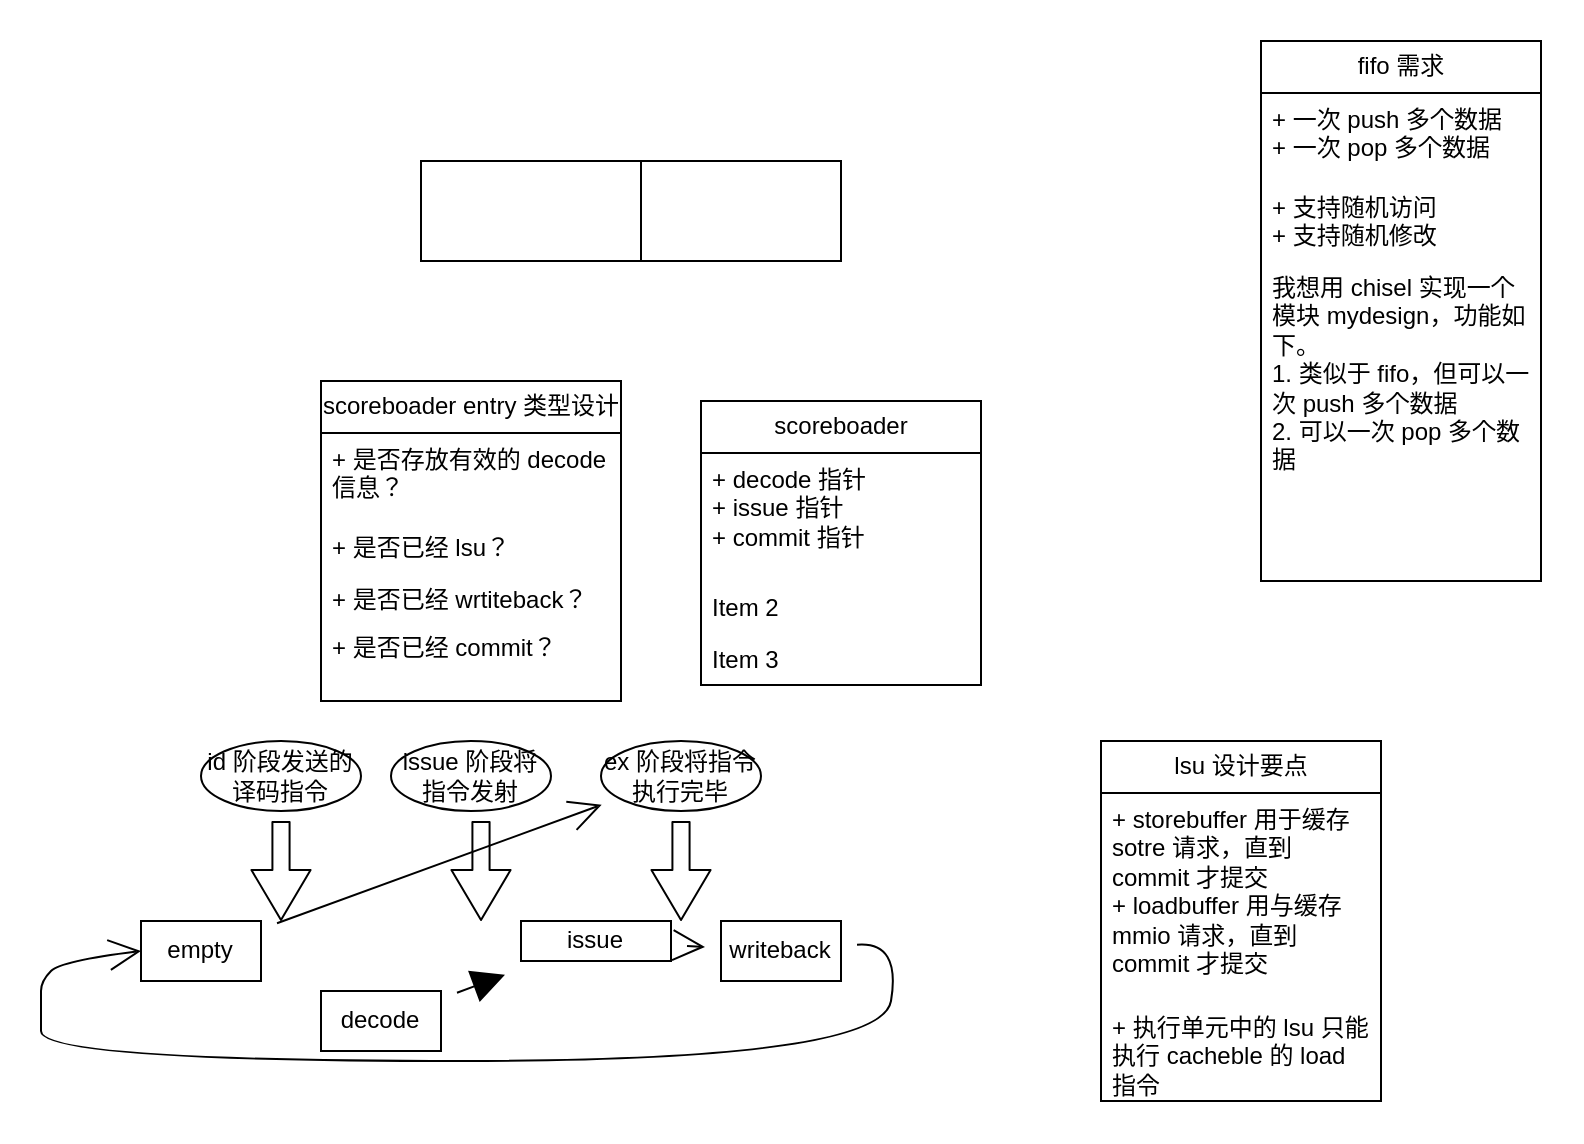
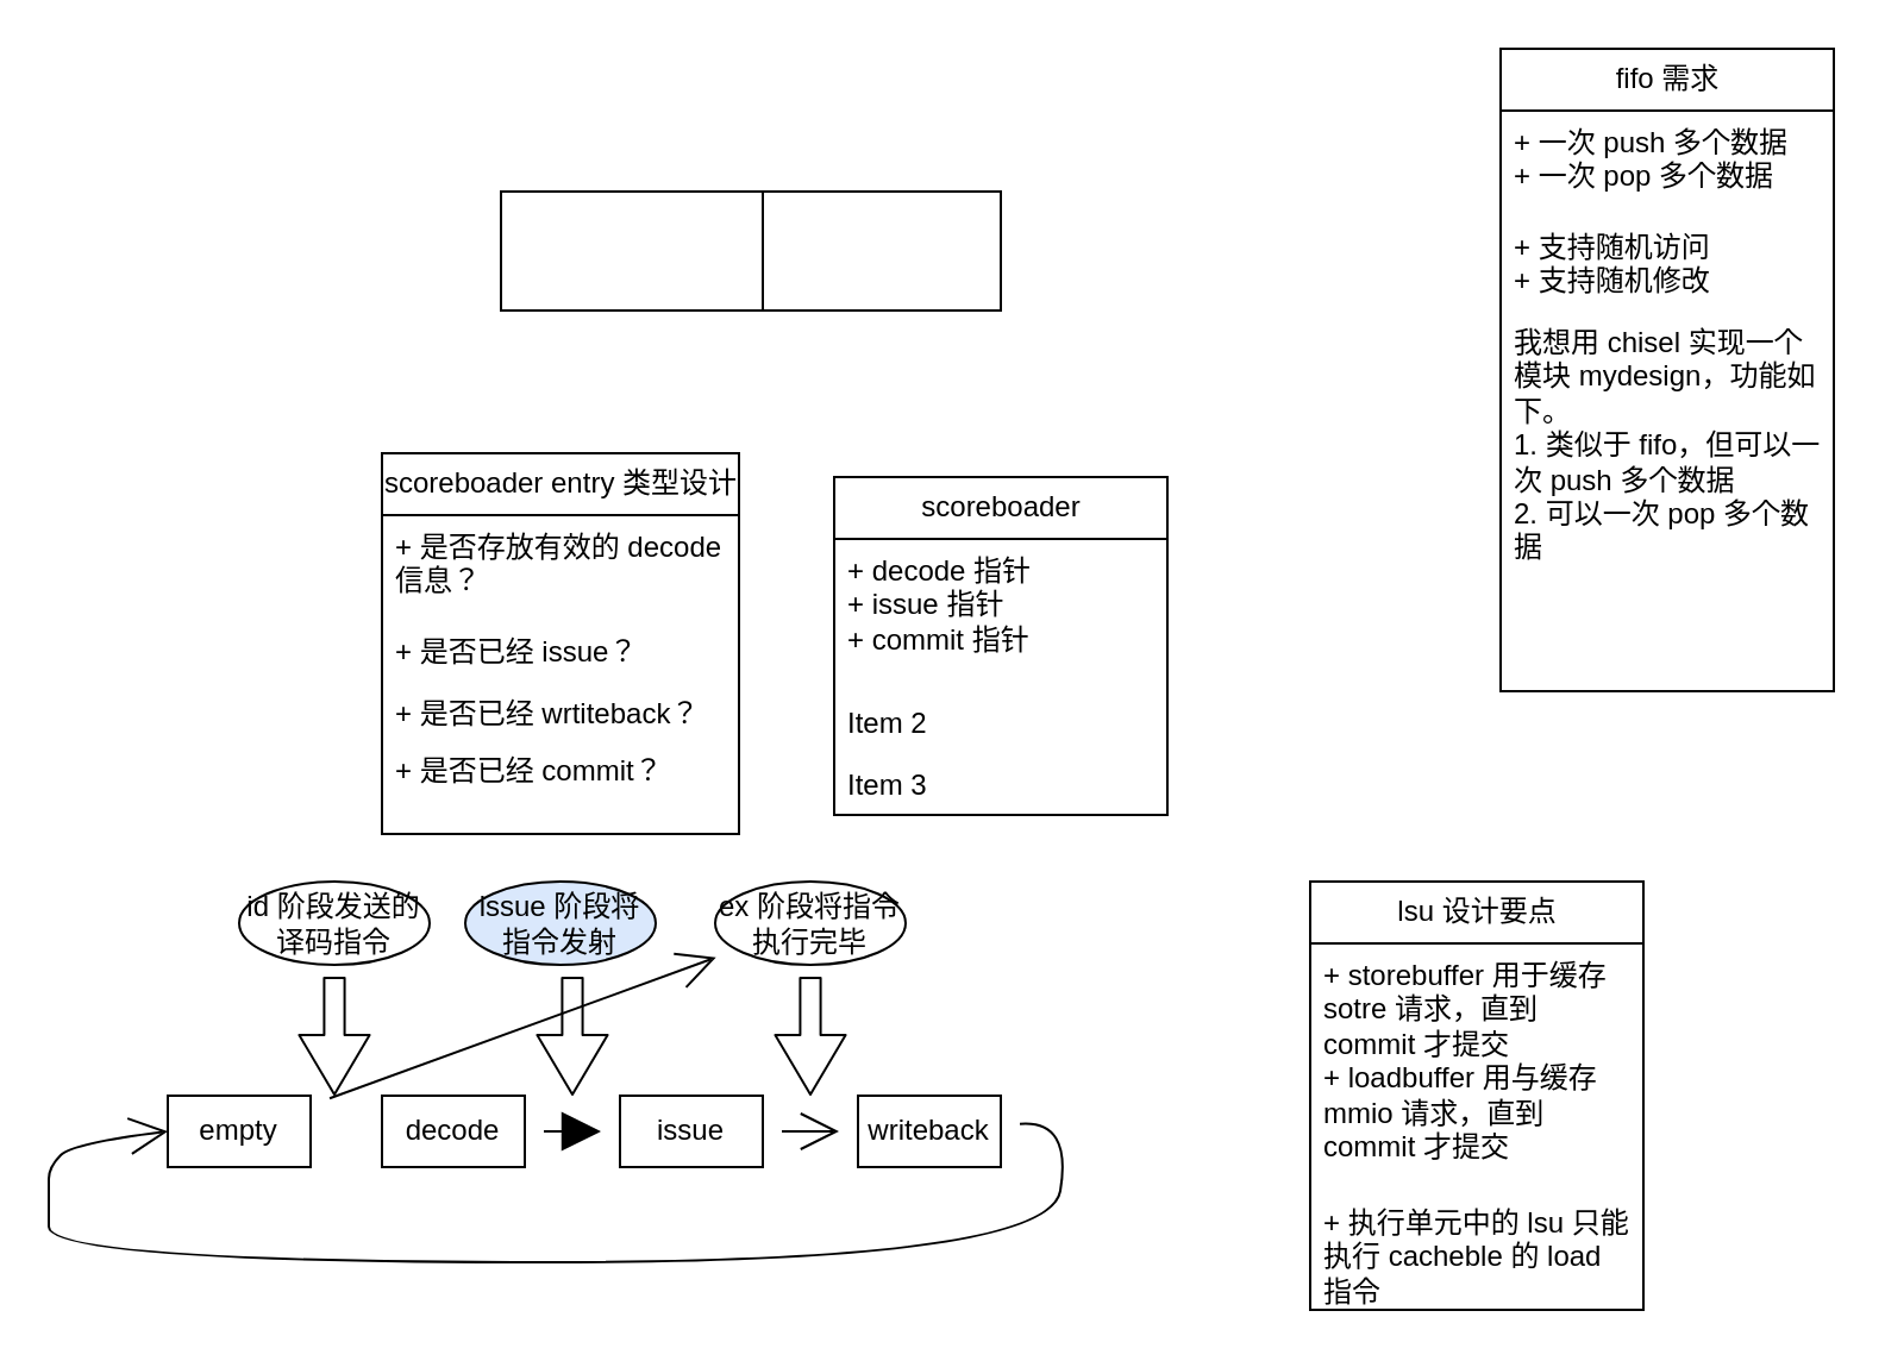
  <mxCell id="0" />
  <mxCell id="1" parent="0" />
  <mxCell id="2" value="fifo 需求" style="swimlane;fontStyle=0;childLayout=stackLayout;horizontal=1;startSize=26;fillColor=none;horizontalStack=0;resizeParent=1;resizeParentMax=0;resizeLast=0;collapsible=1;marginBottom=0;html=1;" parent="1" vertex="1"><mxGeometry x="630" y="20" width="140" height="270" as="geometry" /></mxCell>
  <mxCell id="3" value="+ 一次 push 多个数据&lt;br&gt;+ 一次 pop 多个数据&lt;br&gt;&amp;nbsp;" style="text;strokeColor=none;fillColor=none;align=left;verticalAlign=top;spacingLeft=4;spacingRight=4;overflow=hidden;rotatable=0;points=[[0,0.5],[1,0.5]];portConstraint=eastwest;whiteSpace=wrap;html=1;" parent="2" vertex="1"><mxGeometry y="26" width="140" height="44" as="geometry" /></mxCell>
  <mxCell id="4" value="+ 支持随机访问&lt;br&gt;+ 支持随机修改" style="text;strokeColor=none;fillColor=none;align=left;verticalAlign=top;spacingLeft=4;spacingRight=4;overflow=hidden;rotatable=0;points=[[0,0.5],[1,0.5]];portConstraint=eastwest;whiteSpace=wrap;html=1;" parent="2" vertex="1"><mxGeometry y="70" width="140" height="40" as="geometry" /></mxCell>
  <mxCell id="5" value="我想用 chisel 实现一个模块 mydesign，功能如下。&lt;br&gt;1. 类似于 fifo，但可以一次 push 多个数据&lt;br&gt;2. 可以一次 pop 多个数据" style="text;strokeColor=none;fillColor=none;align=left;verticalAlign=top;spacingLeft=4;spacingRight=4;overflow=hidden;rotatable=0;points=[[0,0.5],[1,0.5]];portConstraint=eastwest;whiteSpace=wrap;html=1;" parent="2" vertex="1"><mxGeometry y="110" width="140" height="160" as="geometry" /></mxCell>
  <mxCell id="6" value="" style="rounded=0;whiteSpace=wrap;html=1;" vertex="1" parent="1"><mxGeometry x="210" y="80" width="110" height="50" as="geometry" /></mxCell>
  <mxCell id="7" value="" style="rounded=0;whiteSpace=wrap;html=1;" vertex="1" parent="1"><mxGeometry x="320" y="80" width="100" height="50" as="geometry" /></mxCell>
  <mxCell id="8" value="scoreboader" style="swimlane;fontStyle=0;childLayout=stackLayout;horizontal=1;startSize=26;fillColor=none;horizontalStack=0;resizeParent=1;resizeParentMax=0;resizeLast=0;collapsible=1;marginBottom=0;html=1;" vertex="1" parent="1"><mxGeometry x="350" y="200" width="140" height="142" as="geometry" /></mxCell>
  <mxCell id="9" value="+ decode 指针&lt;br&gt;+ issue 指针&lt;br&gt;+ commit 指针&amp;nbsp;" style="text;strokeColor=none;fillColor=none;align=left;verticalAlign=top;spacingLeft=4;spacingRight=4;overflow=hidden;rotatable=0;points=[[0,0.5],[1,0.5]];portConstraint=eastwest;whiteSpace=wrap;html=1;" vertex="1" parent="8"><mxGeometry y="26" width="140" height="64" as="geometry" /></mxCell>
  <mxCell id="10" value="Item 2" style="text;strokeColor=none;fillColor=none;align=left;verticalAlign=top;spacingLeft=4;spacingRight=4;overflow=hidden;rotatable=0;points=[[0,0.5],[1,0.5]];portConstraint=eastwest;whiteSpace=wrap;html=1;" vertex="1" parent="8"><mxGeometry y="90" width="140" height="26" as="geometry" /></mxCell>
  <mxCell id="11" value="Item 3" style="text;strokeColor=none;fillColor=none;align=left;verticalAlign=top;spacingLeft=4;spacingRight=4;overflow=hidden;rotatable=0;points=[[0,0.5],[1,0.5]];portConstraint=eastwest;whiteSpace=wrap;html=1;" vertex="1" parent="8"><mxGeometry y="116" width="140" height="26" as="geometry" /></mxCell>
  <mxCell id="12" value="scoreboader entry 类型设计" style="swimlane;fontStyle=0;childLayout=stackLayout;horizontal=1;startSize=26;fillColor=none;horizontalStack=0;resizeParent=1;resizeParentMax=0;resizeLast=0;collapsible=1;marginBottom=0;html=1;" vertex="1" parent="1"><mxGeometry x="160" y="190" width="150" height="160" as="geometry" /></mxCell>
  <mxCell id="13" value="+ 是否存放有效的 decode 信息？" style="text;strokeColor=none;fillColor=none;align=left;verticalAlign=top;spacingLeft=4;spacingRight=4;overflow=hidden;rotatable=0;points=[[0,0.5],[1,0.5]];portConstraint=eastwest;whiteSpace=wrap;html=1;" vertex="1" parent="12"><mxGeometry y="26" width="150" height="44" as="geometry" /></mxCell>
- <mxCell id="14" value="+ 是否已经 lsu？" style="text;strokeColor=none;fillColor=none;align=left;verticalAlign=top;spacingLeft=4;spacingRight=4;overflow=hidden;rotatable=0;points=[[0,0.5],[1,0.5]];portConstraint=eastwest;whiteSpace=wrap;html=1;" vertex="1" parent="12"><mxGeometry y="70" width="150" height="26" as="geometry" /></mxCell>
+ <mxCell id="14" value="+ 是否已经 issue？" style="text;strokeColor=none;fillColor=none;align=left;verticalAlign=top;spacingLeft=4;spacingRight=4;overflow=hidden;rotatable=0;points=[[0,0.5],[1,0.5]];portConstraint=eastwest;whiteSpace=wrap;html=1;" vertex="1" parent="12"><mxGeometry y="70" width="150" height="26" as="geometry" /></mxCell>
  <mxCell id="15" value="+ 是否已经 wrtiteback？&lt;br&gt;" style="text;strokeColor=none;fillColor=none;align=left;verticalAlign=top;spacingLeft=4;spacingRight=4;overflow=hidden;rotatable=0;points=[[0,0.5],[1,0.5]];portConstraint=eastwest;whiteSpace=wrap;html=1;" vertex="1" parent="12"><mxGeometry y="96" width="150" height="24" as="geometry" /></mxCell>
  <mxCell id="16" value="+ 是否已经 commit？" style="text;strokeColor=none;fillColor=none;align=left;verticalAlign=top;spacingLeft=4;spacingRight=4;overflow=hidden;rotatable=0;points=[[0,0.5],[1,0.5]];portConstraint=eastwest;whiteSpace=wrap;html=1;" vertex="1" parent="12"><mxGeometry y="120" width="150" height="40" as="geometry" /></mxCell>
  <mxCell id="17" value="" style="edgeStyle=none;curved=1;rounded=0;orthogonalLoop=1;jettySize=auto;html=1;endArrow=block;startSize=14;endSize=14;sourcePerimeterSpacing=8;targetPerimeterSpacing=8;" edge="1" parent="1" source="18" target="20"><mxGeometry relative="1" as="geometry" /></mxCell>
- <mxCell id="18" value="decode" style="rounded=0;whiteSpace=wrap;html=1;" vertex="1" parent="1"><mxGeometry x="160" y="495" width="60" height="30" as="geometry" /></mxCell>
+ <mxCell id="18" value="decode" style="rounded=0;whiteSpace=wrap;html=1;" vertex="1" parent="1"><mxGeometry x="160" y="460" width="60" height="30" as="geometry" /></mxCell>
  <mxCell id="19" value="" style="edgeStyle=none;curved=1;rounded=0;orthogonalLoop=1;jettySize=auto;html=1;endArrow=open;startSize=14;endSize=14;sourcePerimeterSpacing=8;targetPerimeterSpacing=8;" edge="1" parent="1" source="20" target="22"><mxGeometry relative="1" as="geometry" /></mxCell>
- <mxCell id="20" value="issue" style="rounded=0;whiteSpace=wrap;html=1;" vertex="1" parent="1"><mxGeometry x="260" y="460" width="75" height="20" as="geometry" /></mxCell>
+ <mxCell id="20" value="issue" style="rounded=0;whiteSpace=wrap;html=1;" vertex="1" parent="1"><mxGeometry x="260" y="460" width="60" height="30" as="geometry" /></mxCell>
  <mxCell id="21" style="edgeStyle=none;curved=1;rounded=0;orthogonalLoop=1;jettySize=auto;html=1;endArrow=open;startSize=14;endSize=14;sourcePerimeterSpacing=8;targetPerimeterSpacing=8;entryX=0;entryY=0.5;entryDx=0;entryDy=0;" edge="1" parent="1" source="22" target="24"><mxGeometry relative="1" as="geometry"><mxPoint x="50" y="480" as="targetPoint" /><Array as="points"><mxPoint x="450" y="470" /><mxPoint x="440" y="530" /><mxPoint x="20" y="530" /><mxPoint x="20" y="500" /><mxPoint x="20" y="490" /><mxPoint x="30" y="480" /></Array></mxGeometry></mxCell>
  <mxCell id="22" value="writeback" style="rounded=0;whiteSpace=wrap;html=1;" vertex="1" parent="1"><mxGeometry x="360" y="460" width="60" height="30" as="geometry" /></mxCell>
  <mxCell id="23" style="edgeStyle=none;curved=1;rounded=0;orthogonalLoop=1;jettySize=auto;html=1;endArrow=open;startSize=14;endSize=14;sourcePerimeterSpacing=8;targetPerimeterSpacing=8;" edge="1" parent="1" source="24" target="30"><mxGeometry relative="1" as="geometry" /></mxCell>
  <mxCell id="24" value="empty" style="rounded=0;whiteSpace=wrap;html=1;" vertex="1" parent="1"><mxGeometry x="70" y="460" width="60" height="30" as="geometry" /></mxCell>
  <mxCell id="25" value="" style="edgeStyle=none;orthogonalLoop=1;jettySize=auto;html=1;shape=flexArrow;rounded=1;startSize=8;endSize=8;endArrow=open;sourcePerimeterSpacing=8;targetPerimeterSpacing=8;curved=1;width=8.571;" edge="1" parent="1"><mxGeometry width="140" relative="1" as="geometry"><mxPoint x="140" y="410" as="sourcePoint" /><mxPoint x="140" y="460" as="targetPoint" /><Array as="points" /></mxGeometry></mxCell>
  <mxCell id="26" value="id 阶段发送的译码指令" style="ellipse;whiteSpace=wrap;html=1;" vertex="1" parent="1"><mxGeometry x="100" y="370" width="80" height="35" as="geometry" /></mxCell>
  <mxCell id="27" value="" style="edgeStyle=none;orthogonalLoop=1;jettySize=auto;html=1;shape=flexArrow;rounded=1;startSize=8;endSize=8;endArrow=open;sourcePerimeterSpacing=8;targetPerimeterSpacing=8;curved=1;width=8.571;" edge="1" parent="1"><mxGeometry width="140" relative="1" as="geometry"><mxPoint x="240" y="410" as="sourcePoint" /><mxPoint x="240" y="460" as="targetPoint" /><Array as="points" /></mxGeometry></mxCell>
- <mxCell id="28" value="issue 阶段将指令发射" style="ellipse;whiteSpace=wrap;html=1;" vertex="1" parent="1"><mxGeometry x="195" y="370" width="80" height="35" as="geometry" /></mxCell>
+ <mxCell id="28" value="issue 阶段将指令发射" style="ellipse;whiteSpace=wrap;html=1;fillColor=#dae8fc;" vertex="1" parent="1"><mxGeometry x="195" y="370" width="80" height="35" as="geometry" /></mxCell>
  <mxCell id="29" value="" style="edgeStyle=none;orthogonalLoop=1;jettySize=auto;html=1;shape=flexArrow;rounded=1;startSize=8;endSize=8;endArrow=open;sourcePerimeterSpacing=8;targetPerimeterSpacing=8;curved=1;width=8.571;" edge="1" parent="1"><mxGeometry width="140" relative="1" as="geometry"><mxPoint x="340" y="410" as="sourcePoint" /><mxPoint x="340" y="460" as="targetPoint" /><Array as="points" /></mxGeometry></mxCell>
  <mxCell id="30" value="ex 阶段将指令执行完毕" style="ellipse;whiteSpace=wrap;html=1;" vertex="1" parent="1"><mxGeometry x="300" y="370" width="80" height="35" as="geometry" /></mxCell>
  <mxCell id="31" value="lsu 设计要点" style="swimlane;fontStyle=0;childLayout=stackLayout;horizontal=1;startSize=26;fillColor=none;horizontalStack=0;resizeParent=1;resizeParentMax=0;resizeLast=0;collapsible=1;marginBottom=0;html=1;" vertex="1" parent="1"><mxGeometry x="550" y="370" width="140" height="180" as="geometry" /></mxCell>
  <mxCell id="32" value="+ storebuffer 用于缓存 sotre 请求，直到 commit 才提交&lt;br&gt;+ loadbuffer 用与缓存 mmio 请求，直到 commit 才提交" style="text;strokeColor=none;fillColor=none;align=left;verticalAlign=top;spacingLeft=4;spacingRight=4;overflow=hidden;rotatable=0;points=[[0,0.5],[1,0.5]];portConstraint=eastwest;whiteSpace=wrap;html=1;" vertex="1" parent="31"><mxGeometry y="26" width="140" height="104" as="geometry" /></mxCell>
  <mxCell id="33" value="+ 执行单元中的 lsu 只能执行 cacheble 的 load 指令" style="text;strokeColor=none;fillColor=none;align=left;verticalAlign=top;spacingLeft=4;spacingRight=4;overflow=hidden;rotatable=0;points=[[0,0.5],[1,0.5]];portConstraint=eastwest;whiteSpace=wrap;html=1;" vertex="1" parent="31"><mxGeometry y="130" width="140" height="50" as="geometry" /></mxCell>
